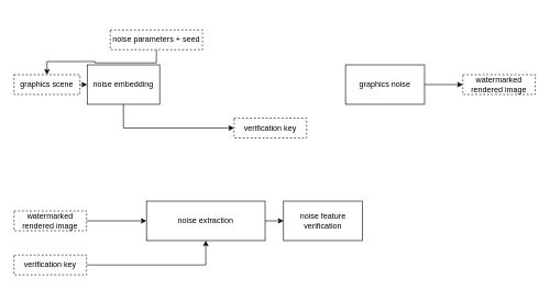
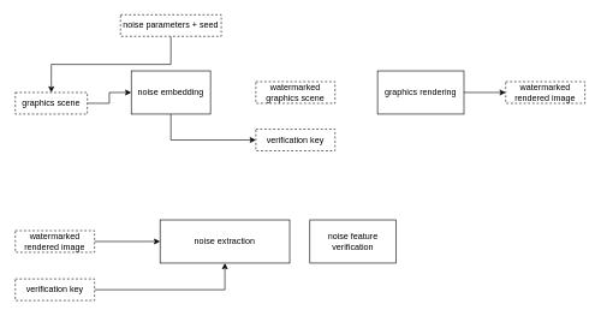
  <mxCell id="0" />
  <mxCell id="1" parent="0" />
  <mxCell id="2" style="edgeStyle=orthogonalEdgeStyle;rounded=0;orthogonalLoop=1;jettySize=auto;html=1;exitX=0.5;exitY=1;exitDx=0;exitDy=0;entryX=0;entryY=0.5;entryDx=0;entryDy=0;" edge="1" parent="1" source="3" target="12"><mxGeometry relative="1" as="geometry" /></mxCell>
- <mxCell id="3" value="noise embedding" style="whiteSpace=wrap;html=1;" vertex="1" parent="1"><mxGeometry x="131" y="98" width="110" height="60" as="geometry" /></mxCell>
+ <mxCell id="3" value="noise embedding" style="whiteSpace=wrap;html=1;" vertex="1" parent="1"><mxGeometry x="181" y="98" width="110" height="60" as="geometry" /></mxCell>
  <mxCell id="4" style="edgeStyle=orthogonalEdgeStyle;rounded=0;orthogonalLoop=1;jettySize=auto;html=1;exitX=1;exitY=0.5;exitDx=0;exitDy=0;entryX=0;entryY=0.5;entryDx=0;entryDy=0;" edge="1" parent="1" source="5" target="3"><mxGeometry relative="1" as="geometry" /></mxCell>
- <mxCell id="5" value="graphics scene" style="whiteSpace=wrap;html=1;dashed=1;" vertex="1" parent="1"><mxGeometry x="20" y="113" width="100" height="30" as="geometry" /></mxCell>
+ <mxCell id="5" value="graphics scene" style="whiteSpace=wrap;html=1;dashed=1;" vertex="1" parent="1"><mxGeometry x="20" y="128" width="100" height="30" as="geometry" /></mxCell>
  <mxCell id="6" style="edgeStyle=orthogonalEdgeStyle;rounded=0;orthogonalLoop=1;jettySize=auto;html=1;exitX=0.5;exitY=1;exitDx=0;exitDy=0;" edge="1" parent="1" source="7" target="5"><mxGeometry relative="1" as="geometry" /></mxCell>
- <mxCell id="7" value="noise parameters + seed" style="whiteSpace=wrap;html=1;dashed=1;" vertex="1" parent="1"><mxGeometry x="166" y="45" width="140" height="30" as="geometry" /></mxCell>
+ <mxCell id="7" value="noise parameters + seed" style="whiteSpace=wrap;html=1;dashed=1;" vertex="1" parent="1"><mxGeometry x="166" y="20" width="140" height="30" as="geometry" /></mxCell>
+ <mxCell id="8" value="watermarked graphics scene" style="whiteSpace=wrap;html=1;dashed=1;" vertex="1" parent="1"><mxGeometry x="354" y="113" width="110" height="30" as="geometry" /></mxCell>
  <mxCell id="9" style="edgeStyle=orthogonalEdgeStyle;rounded=0;orthogonalLoop=1;jettySize=auto;html=1;exitX=1;exitY=0.5;exitDx=0;exitDy=0;entryX=0;entryY=0.5;entryDx=0;entryDy=0;" edge="1" parent="1" source="10" target="11"><mxGeometry relative="1" as="geometry" /></mxCell>
- <mxCell id="10" value="graphics noise" style="whiteSpace=wrap;html=1;" vertex="1" parent="1"><mxGeometry x="523" y="98" width="120" height="60" as="geometry" /></mxCell>
+ <mxCell id="10" value="graphics rendering" style="whiteSpace=wrap;html=1;" vertex="1" parent="1"><mxGeometry x="523" y="98" width="120" height="60" as="geometry" /></mxCell>
  <mxCell id="11" value="watermarked rendered image" style="whiteSpace=wrap;html=1;dashed=1;" vertex="1" parent="1"><mxGeometry x="701" y="113" width="110" height="30" as="geometry" /></mxCell>
  <mxCell id="12" value="verification key" style="whiteSpace=wrap;html=1;dashed=1;" vertex="1" parent="1"><mxGeometry x="354" y="179" width="110" height="30" as="geometry" /></mxCell>
  <mxCell id="13" style="edgeStyle=orthogonalEdgeStyle;rounded=0;orthogonalLoop=1;jettySize=auto;html=1;exitX=1;exitY=0.5;exitDx=0;exitDy=0;entryX=0;entryY=0.5;entryDx=0;entryDy=0;" edge="1" parent="1" source="14" target="18"><mxGeometry relative="1" as="geometry" /></mxCell>
  <mxCell id="14" value="watermarked rendered image" style="whiteSpace=wrap;html=1;dashed=1;" vertex="1" parent="1"><mxGeometry x="20" y="320" width="110" height="30" as="geometry" /></mxCell>
  <mxCell id="15" style="edgeStyle=orthogonalEdgeStyle;rounded=0;orthogonalLoop=1;jettySize=auto;html=1;exitX=1;exitY=0.5;exitDx=0;exitDy=0;entryX=0.5;entryY=1;entryDx=0;entryDy=0;" edge="1" parent="1" source="16" target="18"><mxGeometry relative="1" as="geometry" /></mxCell>
  <mxCell id="16" value="verification key" style="whiteSpace=wrap;html=1;dashed=1;" vertex="1" parent="1"><mxGeometry x="20" y="387" width="110" height="30" as="geometry" /></mxCell>
- <mxCell id="17" style="edgeStyle=orthogonalEdgeStyle;rounded=0;orthogonalLoop=1;jettySize=auto;html=1;exitX=1;exitY=0.5;exitDx=0;exitDy=0;entryX=0;entryY=0.5;entryDx=0;entryDy=0;" edge="1" parent="1" source="18" target="19"><mxGeometry relative="1" as="geometry" /></mxCell>
  <mxCell id="18" value="noise extraction" style="whiteSpace=wrap;html=1;" vertex="1" parent="1"><mxGeometry x="221" y="305" width="180" height="60" as="geometry" /></mxCell>
  <mxCell id="19" value="noise feature verification" style="whiteSpace=wrap;html=1;" vertex="1" parent="1"><mxGeometry x="429" y="305" width="120" height="60" as="geometry" /></mxCell>
